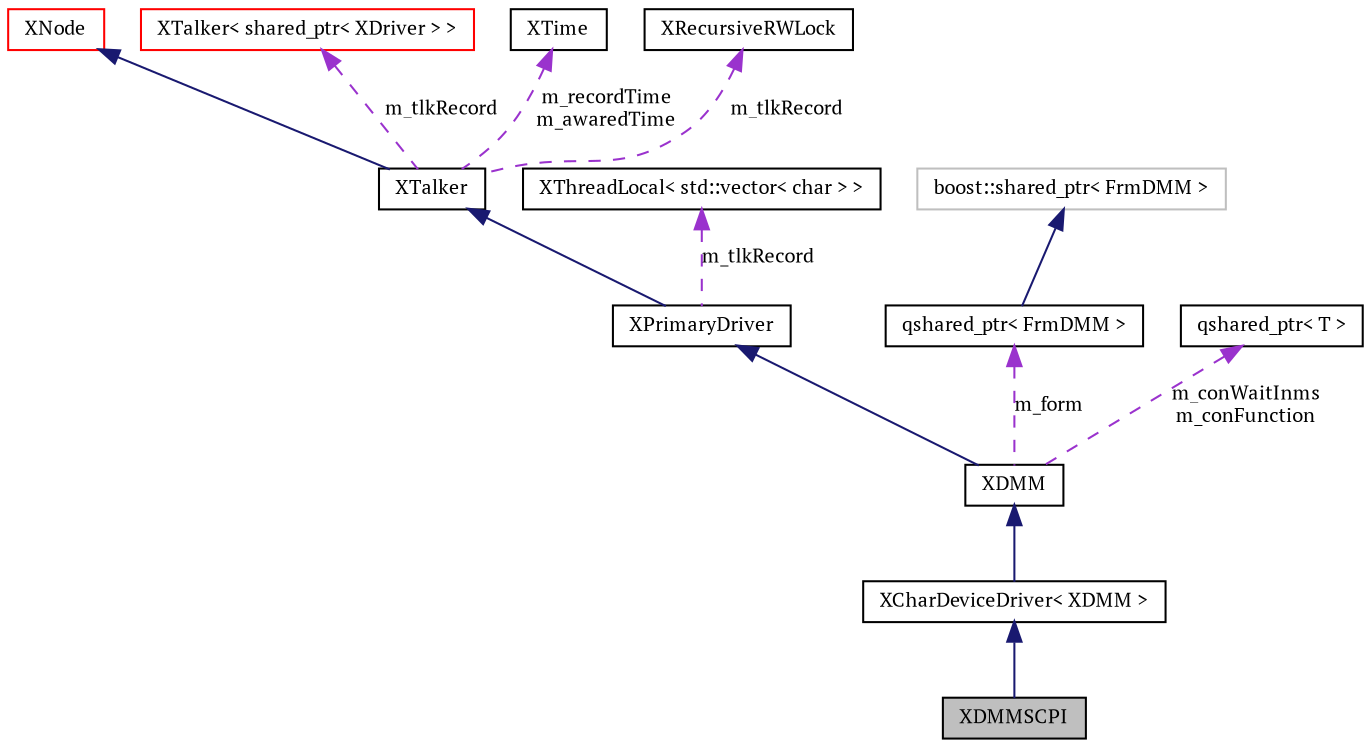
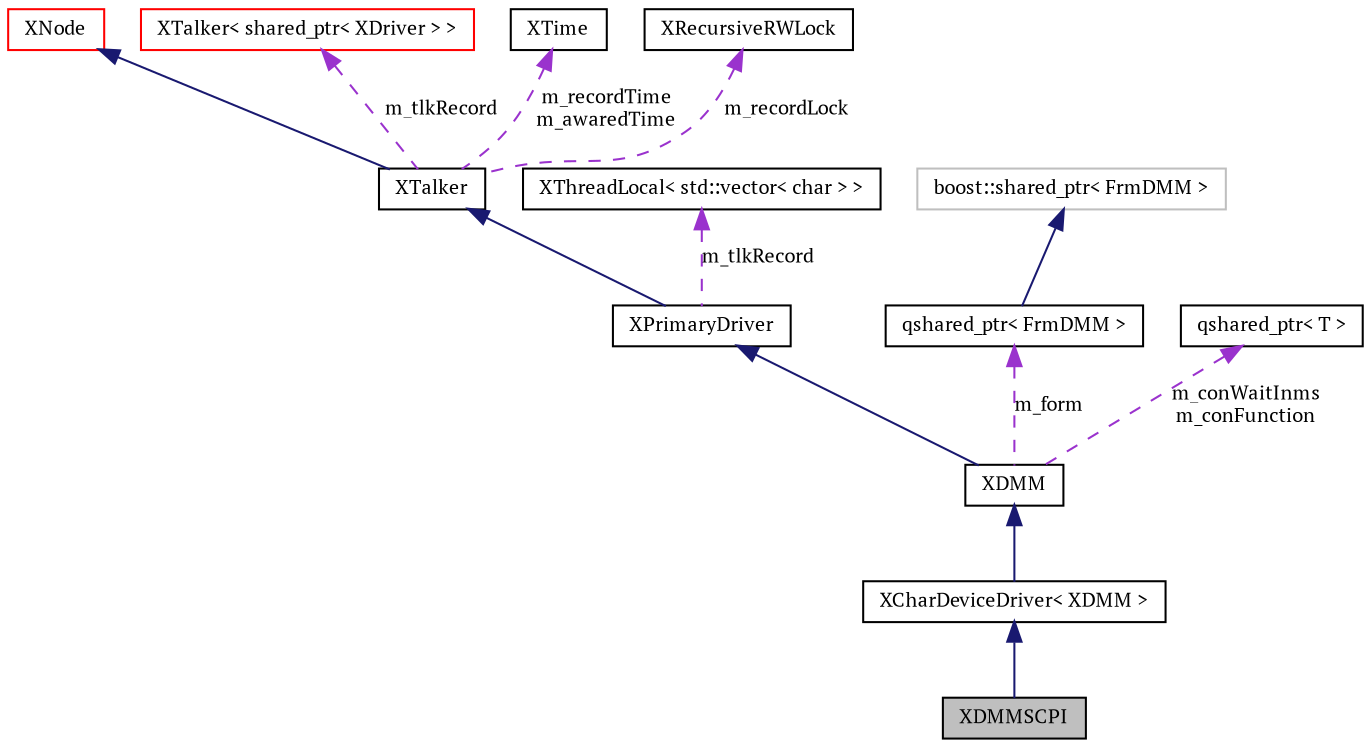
  digraph {
    fontname="PT Serif"
    node [color=black fillcolor=white fontname="PT Serif" fontsize=10 shape=record style=filled]
    edge [color=midnightblue dir=back fontname="PT Serif" fontsize=10 labelfontname="FreeSans.ttf" labelfontsize=10 style=solid]
    n1 [fillcolor=grey75 fontcolor=black height=0.2 label=XDMMSCPI width=0.4]
    n2 [height=0.2 label="XCharDeviceDriver\< XDMM \>" width=0.4]
    n3 [height=0.2 label=XDMM width=0.4]
    n4 [height=0.2 label=XPrimaryDriver width=0.4]
    n5 [height=0.2 label=XTalker width=0.4]
    n6 [color=red height=0.2 label=XNode width=0.4]
    n7 [color=red height=0.2 label="XTalker\< shared_ptr\< XDriver \> \>" width=0.4]
    n8 [height=0.2 label=XTime width=0.4]
    n9 [height=0.2 label=XRecursiveRWLock width=0.4]
    n10 [height=0.2 label="XThreadLocal\< std::vector\< char \> \>" width=0.4]
    n11 [height=0.2 label="qshared_ptr\< FrmDMM \>" width=0.4]
    n12 [color=grey75 height=0.2 label="boost::shared_ptr\< FrmDMM \>" width=0.4]
    n13 [height=0.2 label="qshared_ptr\< T \>" width=0.4]
    n2 -> n1
    n3 -> n2
    n4 -> n3
    n5 -> n4
    n6 -> n5
    n7 -> n5 [color=darkorchid3 label=m_tlkRecord style=dashed]
    n8 -> n5 [color=darkorchid3 label="m_recordTime\nm_awaredTime" style=dashed]
-   n9 -> n5 [color=darkorchid3 label=m_tlkRecord style=dashed]
+   n9 -> n5 [color=darkorchid3 label=m_recordLock style=dashed]
    n10 -> n4 [color=darkorchid3 label=m_tlkRecord style=dashed]
    n11 -> n3 [color=darkorchid3 label=m_form style=dashed]
    n12 -> n11
    n13 -> n3 [color=darkorchid3 label="m_conWaitInms\nm_conFunction" style=dashed]
  }
